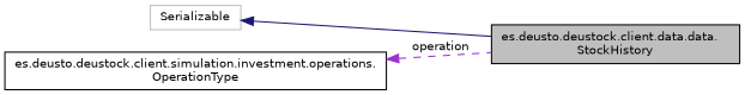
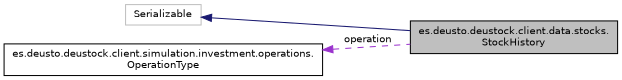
  digraph {
    rankdir=LR
    node [color=black fillcolor=white fontname=Helvetica fontsize=10 shape=record style=filled]
    edge [dir=back fontname=Helvetica fontsize=10 labelfontname=Helvetica labelfontsize=10]
-   n1 [fillcolor=grey75 fontcolor=black height=0.2 label="es.deusto.deustock.client.data.data.\lStockHistory" width=0.4]
+   n1 [fillcolor=grey75 fontcolor=black height=0.2 label="es.deusto.deustock.client.data.stocks.\lStockHistory" width=0.4]
    n2 [color=grey75 height=0.2 label=Serializable width=0.4]
    n3 [height=0.2 label="es.deusto.deustock.client.simulation.investment.operations.\lOperationType" width=0.4]
    n2 -> n1 [color=midnightblue style=solid]
    n3 -> n1 [color=darkorchid3 label=" operation" style=dashed]
  }
